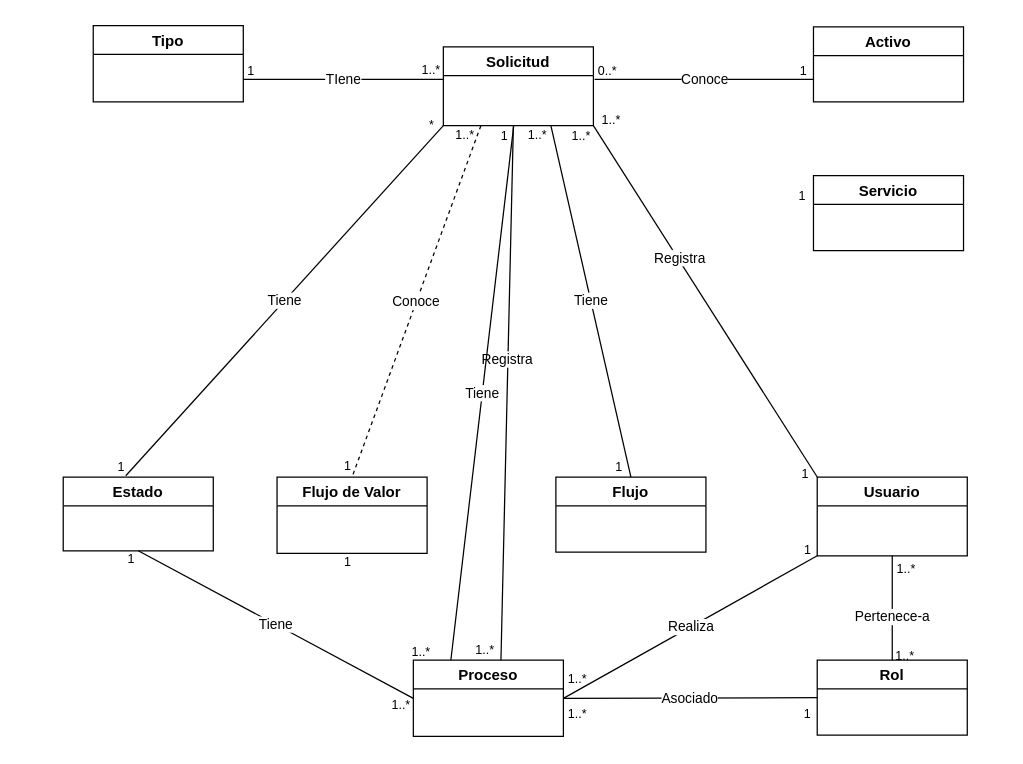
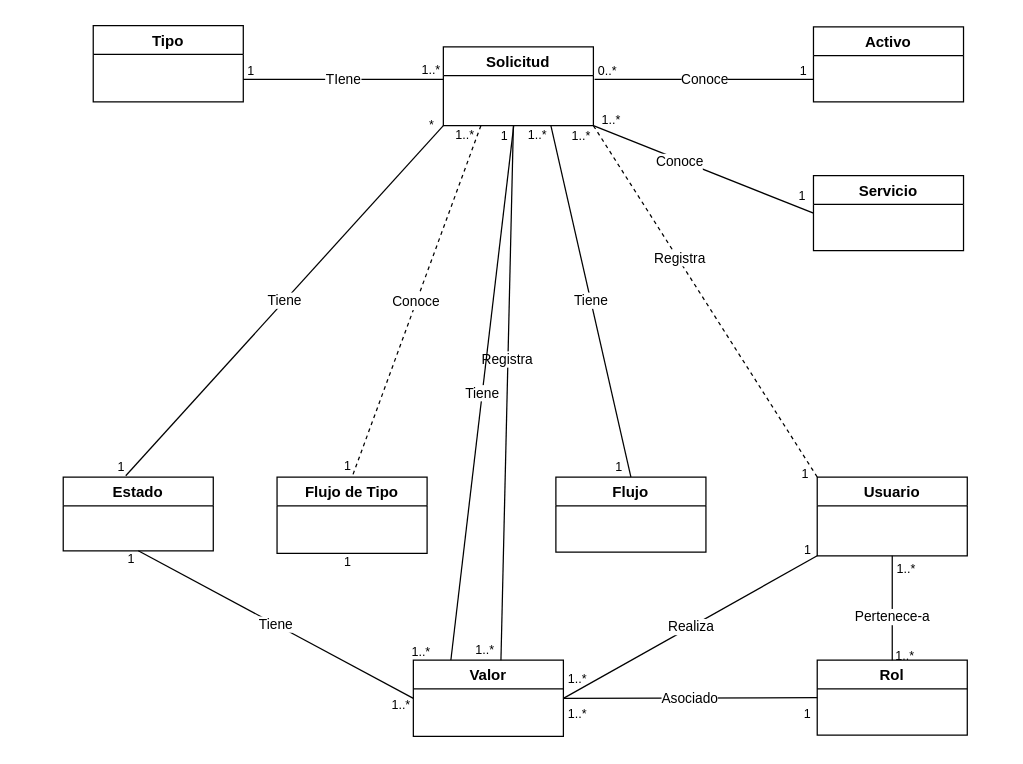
  <mxCell id="0" />
  <mxCell id="1" parent="0" />
  <mxCell id="2" value="Realiza" style="edgeStyle=none;html=1;entryX=1;entryY=0.5;entryDx=0;entryDy=0;endArrow=none;endFill=0;exitX=0;exitY=1;exitDx=0;exitDy=0;" parent="1" source="5" target="34" edge="1"><mxGeometry relative="1" as="geometry"><mxPoint x="630" y="558" as="sourcePoint" /><mxPoint x="388" y="441" as="targetPoint" /></mxGeometry></mxCell>
- <mxCell id="3" style="edgeStyle=none;html=1;exitX=0;exitY=0;exitDx=0;exitDy=0;endArrow=none;endFill=0;entryX=1;entryY=1;entryDx=0;entryDy=0;" parent="1" source="5" target="21" edge="1"><mxGeometry relative="1" as="geometry"><mxPoint x="470" y="90" as="targetPoint" /></mxGeometry></mxCell>
+ <mxCell id="3" style="edgeStyle=none;html=1;exitX=0;exitY=0;exitDx=0;exitDy=0;endArrow=none;endFill=0;entryX=1;entryY=1;entryDx=0;entryDy=0;dashed=1;" parent="1" source="5" target="21" edge="1"><mxGeometry relative="1" as="geometry"><mxPoint x="470" y="90" as="targetPoint" /></mxGeometry></mxCell>
  <mxCell id="4" value="Registra" style="edgeLabel;html=1;align=center;verticalAlign=middle;resizable=0;points=[];" parent="3" vertex="1" connectable="0"><mxGeometry x="0.245" y="-1" relative="1" as="geometry"><mxPoint as="offset" /></mxGeometry></mxCell>
  <mxCell id="5" value="Usuario" style="swimlane;rounded=0;startSize=23;" parent="1" vertex="1"><mxGeometry x="653" y="381" width="120" height="63" as="geometry" /></mxCell>
  <mxCell id="6" value="1" style="resizable=0;html=1;align=left;verticalAlign=top;labelBackgroundColor=none;fontSize=10" parent="5" connectable="0" vertex="1"><mxGeometry x="-103" y="53" as="geometry"><mxPoint x="91" y="-7" as="offset" /></mxGeometry></mxCell>
  <mxCell id="7" value="Servicio" style="swimlane;startSize=23;rounded=0;" parent="1" vertex="1"><mxGeometry x="650" y="140" width="120" height="60" as="geometry" /></mxCell>
  <mxCell id="8" value="Tipo" style="swimlane;startSize=23;rounded=0;" parent="1" vertex="1"><mxGeometry x="74" y="20" width="120" height="61" as="geometry" /></mxCell>
  <mxCell id="9" value="Flujo" style="swimlane;startSize=23;rounded=0;" parent="1" vertex="1"><mxGeometry x="444" y="381" width="120" height="60" as="geometry" /></mxCell>
  <mxCell id="10" value="Tiene" style="edgeStyle=none;html=1;entryX=0.5;entryY=0;entryDx=0;entryDy=0;endArrow=none;endFill=0;startArrow=none;startFill=0;rounded=0;" parent="1" target="9" edge="1"><mxGeometry relative="1" as="geometry"><mxPoint x="263" y="378" as="targetPoint" /><mxPoint x="440" y="100" as="sourcePoint" /></mxGeometry></mxCell>
  <mxCell id="11" value="1..*" style="edgeLabel;html=1;align=center;verticalAlign=middle;resizable=0;points=[];fontSize=10;" parent="10" vertex="1" connectable="0"><mxGeometry x="-0.81" y="-3" relative="1" as="geometry"><mxPoint x="-15" y="-20" as="offset" /></mxGeometry></mxCell>
+ <mxCell id="12" style="edgeStyle=none;html=1;entryX=0;entryY=0.5;entryDx=0;entryDy=0;endArrow=none;endFill=0;startArrow=none;startFill=0;rounded=0;exitX=1;exitY=1;exitDx=0;exitDy=0;" parent="1" source="21" target="7" edge="1"><mxGeometry relative="1" as="geometry"><mxPoint x="500" y="110" as="sourcePoint" /></mxGeometry></mxCell>
+ <mxCell id="13" value="Conoce" style="edgeLabel;html=1;align=center;verticalAlign=middle;resizable=0;points=[];rounded=0;" parent="12" vertex="1" connectable="0"><mxGeometry x="-0.204" y="-3" relative="1" as="geometry"><mxPoint y="-2" as="offset" /></mxGeometry></mxCell>
  <mxCell id="14" value="Tiene" style="edgeStyle=none;html=1;exitX=0;exitY=1;exitDx=0;exitDy=0;endArrow=none;endFill=0;" parent="1" source="21" edge="1"><mxGeometry relative="1" as="geometry"><mxPoint x="100" y="380" as="targetPoint" /></mxGeometry></mxCell>
  <mxCell id="15" style="edgeStyle=none;html=1;endArrow=none;endFill=0;" parent="1" edge="1"><mxGeometry relative="1" as="geometry"><mxPoint x="410" y="100" as="sourcePoint" /><mxPoint x="400" y="530" as="targetPoint" /></mxGeometry></mxCell>
  <mxCell id="16" value="Registra" style="edgeLabel;html=1;align=center;verticalAlign=middle;resizable=0;points=[];" parent="15" vertex="1" connectable="0"><mxGeometry x="-0.132" relative="1" as="geometry"><mxPoint x="-1" as="offset" /></mxGeometry></mxCell>
  <mxCell id="17" value="Tiene" style="edgeStyle=none;html=1;endArrow=none;endFill=0;exitX=0.25;exitY=0;exitDx=0;exitDy=0;" parent="1" source="34" target="21" edge="1"><mxGeometry relative="1" as="geometry"><mxPoint x="475" y="110" as="sourcePoint" /></mxGeometry></mxCell>
  <mxCell id="18" value="Conoce" style="edgeStyle=none;html=1;exitX=0.25;exitY=1;exitDx=0;exitDy=0;entryX=0.5;entryY=0;entryDx=0;entryDy=0;endArrow=none;endFill=0;dashed=1;" parent="1" source="21" target="38" edge="1"><mxGeometry relative="1" as="geometry" /></mxCell>
  <mxCell id="19" value="Conoce" style="edgeStyle=none;html=1;endArrow=none;endFill=0;exitX=1.008;exitY=0.413;exitDx=0;exitDy=0;exitPerimeter=0;" parent="1" source="21" edge="1"><mxGeometry relative="1" as="geometry"><mxPoint x="490" y="60" as="sourcePoint" /><mxPoint x="650" y="63" as="targetPoint" /></mxGeometry></mxCell>
  <mxCell id="20" value="TIene" style="edgeStyle=none;html=1;endArrow=none;endFill=0;" parent="1" edge="1"><mxGeometry relative="1" as="geometry"><mxPoint x="354" y="63" as="sourcePoint" /><mxPoint x="194" y="63" as="targetPoint" /></mxGeometry></mxCell>
  <mxCell id="21" value="Solicitud" style="swimlane;startSize=23;rounded=0;" parent="1" vertex="1"><mxGeometry x="354" y="37" width="120" height="63" as="geometry" /></mxCell>
  <mxCell id="22" value="Asociado" style="edgeStyle=none;html=1;exitX=0;exitY=0.5;exitDx=0;exitDy=0;endArrow=none;endFill=0;" parent="1" source="24" edge="1"><mxGeometry relative="1" as="geometry"><mxPoint x="450" y="558" as="targetPoint" /></mxGeometry></mxCell>
  <mxCell id="23" value="Pertenece-a" style="edgeStyle=none;html=1;entryX=0.5;entryY=1;entryDx=0;entryDy=0;endArrow=none;endFill=0;" parent="1" target="5" edge="1"><mxGeometry relative="1" as="geometry"><mxPoint x="713" y="541.5" as="sourcePoint" /><mxPoint x="653" y="412.5" as="targetPoint" /></mxGeometry></mxCell>
  <mxCell id="24" value="Rol" style="swimlane;startSize=23;rounded=0;" parent="1" vertex="1"><mxGeometry x="653" y="527.5" width="120" height="60" as="geometry" /></mxCell>
  <mxCell id="25" value="1..*" style="resizable=0;html=1;align=right;verticalAlign=top;labelBackgroundColor=none;fontSize=10" parent="1" connectable="0" vertex="1"><mxGeometry x="354.003" y="433" as="geometry"><mxPoint x="-10" y="76" as="offset" /></mxGeometry></mxCell>
  <mxCell id="26" value="1" style="resizable=0;html=1;align=right;verticalAlign=top;labelBackgroundColor=none;fontSize=10" parent="1" connectable="0" vertex="1"><mxGeometry x="425.003" y="53" as="geometry"><mxPoint x="-19" y="43" as="offset" /></mxGeometry></mxCell>
  <mxCell id="27" value="1" style="resizable=0;html=1;align=left;verticalAlign=top;labelBackgroundColor=none;fontSize=10" parent="1" connectable="0" vertex="1"><mxGeometry x="490" y="361" as="geometry" /></mxCell>
  <mxCell id="28" value="1..*" style="resizable=0;html=1;align=right;verticalAlign=top;labelBackgroundColor=none;fontSize=10" parent="1" connectable="0" vertex="1"><mxGeometry x="731.003" y="511.5" as="geometry" /></mxCell>
  <mxCell id="29" value="Tiene" style="edgeStyle=none;html=1;endArrow=none;endFill=0;entryX=0;entryY=0.5;entryDx=0;entryDy=0;exitX=0.5;exitY=1;exitDx=0;exitDy=0;" parent="1" source="30" target="34" edge="1"><mxGeometry relative="1" as="geometry"><mxPoint x="200" y="420" as="sourcePoint" /><mxPoint x="280" y="410" as="targetPoint" /></mxGeometry></mxCell>
  <mxCell id="30" value="Estado" style="swimlane;startSize=23;rounded=0;" parent="1" vertex="1"><mxGeometry x="50" y="381" width="120" height="59" as="geometry" /></mxCell>
  <mxCell id="31" value="*" style="resizable=0;html=1;align=right;verticalAlign=top;labelBackgroundColor=none;fontSize=10" parent="1" connectable="0" vertex="1"><mxGeometry x="241.003" y="186" as="geometry"><mxPoint x="106" y="-99" as="offset" /></mxGeometry></mxCell>
  <mxCell id="32" value="" style="resizable=0;html=1;align=right;verticalAlign=top;labelBackgroundColor=none;fontSize=10" parent="1" connectable="0" vertex="1"><mxGeometry x="20.003" y="189" as="geometry"><mxPoint x="353" y="-104" as="offset" /></mxGeometry></mxCell>
  <mxCell id="33" value="1" style="resizable=0;html=1;align=left;verticalAlign=top;labelBackgroundColor=none;fontSize=10" parent="1" connectable="0" vertex="1"><mxGeometry x="92" y="361" as="geometry" /></mxCell>
- <mxCell id="34" value="Proceso" style="swimlane;startSize=23;rounded=0;" parent="1" vertex="1"><mxGeometry x="330" y="527.5" width="120" height="61" as="geometry" /></mxCell>
+ <mxCell id="34" value="Valor" style="swimlane;startSize=23;rounded=0;" parent="1" vertex="1"><mxGeometry x="330" y="527.5" width="120" height="61" as="geometry" /></mxCell>
  <mxCell id="35" value="1..*" style="resizable=0;html=1;align=left;verticalAlign=top;labelBackgroundColor=none;fontSize=10" parent="1" connectable="0" vertex="1"><mxGeometry x="623" y="98.5" as="geometry"><mxPoint x="-144" y="-16" as="offset" /></mxGeometry></mxCell>
  <mxCell id="36" value="1..*" style="resizable=0;html=1;align=right;verticalAlign=top;labelBackgroundColor=none;fontSize=10" parent="1" connectable="0" vertex="1"><mxGeometry x="461.003" y="535.5" as="geometry"><mxPoint x="8" y="-6" as="offset" /></mxGeometry></mxCell>
  <mxCell id="37" value="0..*" style="resizable=0;html=1;align=right;verticalAlign=top;labelBackgroundColor=none;fontSize=10;fillColor=#dae8fc;" parent="1" connectable="0" vertex="1"><mxGeometry x="493.003" y="44" as="geometry" /></mxCell>
- <mxCell id="38" value="Flujo de Valor" style="swimlane;startSize=23;rounded=0;" parent="1" vertex="1"><mxGeometry x="221" y="381" width="120" height="61" as="geometry" /></mxCell>
+ <mxCell id="38" value="Flujo de Tipo" style="swimlane;startSize=23;rounded=0;" parent="1" vertex="1"><mxGeometry x="221" y="381" width="120" height="61" as="geometry" /></mxCell>
  <mxCell id="39" value="1" style="resizable=0;html=1;align=right;verticalAlign=top;labelBackgroundColor=none;fontSize=10" parent="1" connectable="0" vertex="1"><mxGeometry x="624.003" y="147" as="geometry"><mxPoint x="20" y="-3" as="offset" /></mxGeometry></mxCell>
  <mxCell id="40" value="Activo" style="swimlane;startSize=23;rounded=0;" parent="1" vertex="1"><mxGeometry x="650" y="21" width="120" height="60" as="geometry" /></mxCell>
  <mxCell id="41" value="" style="resizable=0;html=1;align=right;verticalAlign=top;labelBackgroundColor=none;fontSize=10" parent="1" connectable="0" vertex="1"><mxGeometry x="795.003" y="107" as="geometry"><mxPoint x="-8" y="132" as="offset" /></mxGeometry></mxCell>
  <mxCell id="42" value="" style="resizable=0;html=1;align=right;verticalAlign=top;labelBackgroundColor=none;fontSize=10" parent="1" connectable="0" vertex="1"><mxGeometry x="720.003" y="55" as="geometry"><mxPoint x="-8" y="132" as="offset" /></mxGeometry></mxCell>
  <mxCell id="43" value="1" style="resizable=0;html=1;align=left;verticalAlign=top;labelBackgroundColor=none;fontSize=10" parent="1" connectable="0" vertex="1"><mxGeometry x="100" y="434" as="geometry" /></mxCell>
  <mxCell id="44" value="1..*" style="resizable=0;html=1;align=right;verticalAlign=top;labelBackgroundColor=none;fontSize=10" parent="1" connectable="0" vertex="1"><mxGeometry x="728.003" y="443.5" as="geometry"><mxPoint x="4" y="-2" as="offset" /></mxGeometry></mxCell>
  <mxCell id="45" value="1" style="resizable=0;html=1;align=left;verticalAlign=top;labelBackgroundColor=none;fontSize=10" parent="1" connectable="0" vertex="1"><mxGeometry x="427" y="470" as="geometry"><mxPoint x="212" y="-104" as="offset" /></mxGeometry></mxCell>
  <mxCell id="46" value="1" style="resizable=0;html=1;align=left;verticalAlign=top;labelBackgroundColor=none;fontSize=10" parent="1" connectable="0" vertex="1"><mxGeometry x="273" y="437" as="geometry" /></mxCell>
  <mxCell id="47" value="1..*" style="resizable=0;html=1;align=left;verticalAlign=top;labelBackgroundColor=none;fontSize=10" parent="1" connectable="0" vertex="1"><mxGeometry x="378" y="507" as="geometry" /></mxCell>
  <mxCell id="48" value="1..*" style="resizable=0;html=1;align=right;verticalAlign=top;labelBackgroundColor=none;fontSize=10" parent="1" connectable="0" vertex="1"><mxGeometry x="499.003" y="92" as="geometry"><mxPoint x="-27" y="4" as="offset" /></mxGeometry></mxCell>
  <mxCell id="49" value="1..*" style="resizable=0;html=1;align=left;verticalAlign=top;labelBackgroundColor=none;fontSize=10" parent="1" connectable="0" vertex="1"><mxGeometry x="311" y="551" as="geometry" /></mxCell>
  <mxCell id="50" value="1" style="resizable=0;html=1;align=left;verticalAlign=top;labelBackgroundColor=none;fontSize=10" parent="1" connectable="0" vertex="1"><mxGeometry x="273" y="360" as="geometry" /></mxCell>
  <mxCell id="51" value="1..*" style="text;html=1;align=center;verticalAlign=middle;resizable=0;points=[];autosize=1;strokeColor=none;fillColor=none;fontSize=10;" parent="1" vertex="1"><mxGeometry x="356" y="97" width="30" height="20" as="geometry" /></mxCell>
  <mxCell id="52" value="1" style="resizable=0;html=1;align=right;verticalAlign=top;labelBackgroundColor=none;fontSize=10" parent="1" connectable="0" vertex="1"><mxGeometry x="645.003" y="44" as="geometry" /></mxCell>
  <mxCell id="53" value="&lt;font style=&quot;font-size: 10px;&quot;&gt;1&lt;/font&gt;" style="text;html=1;align=center;verticalAlign=middle;resizable=0;points=[];autosize=1;strokeColor=none;fillColor=none;" parent="1" vertex="1"><mxGeometry x="185" y="41" width="30" height="30" as="geometry" /></mxCell>
  <mxCell id="54" value="1..*" style="text;html=1;align=center;verticalAlign=middle;resizable=0;points=[];autosize=1;strokeColor=none;fillColor=none;fontSize=10;" parent="1" vertex="1"><mxGeometry x="324" y="40" width="40" height="30" as="geometry" /></mxCell>
  <mxCell id="55" value="1" style="text;html=1;align=center;verticalAlign=middle;resizable=0;points=[];autosize=1;strokeColor=none;fillColor=none;fontSize=10;" parent="1" vertex="1"><mxGeometry x="630" y="555" width="30" height="30" as="geometry" /></mxCell>
  <mxCell id="56" value="1..*" style="text;html=1;align=center;verticalAlign=middle;resizable=0;points=[];autosize=1;strokeColor=none;fillColor=none;fontSize=10;" parent="1" vertex="1"><mxGeometry x="441" y="555" width="40" height="30" as="geometry" /></mxCell>
